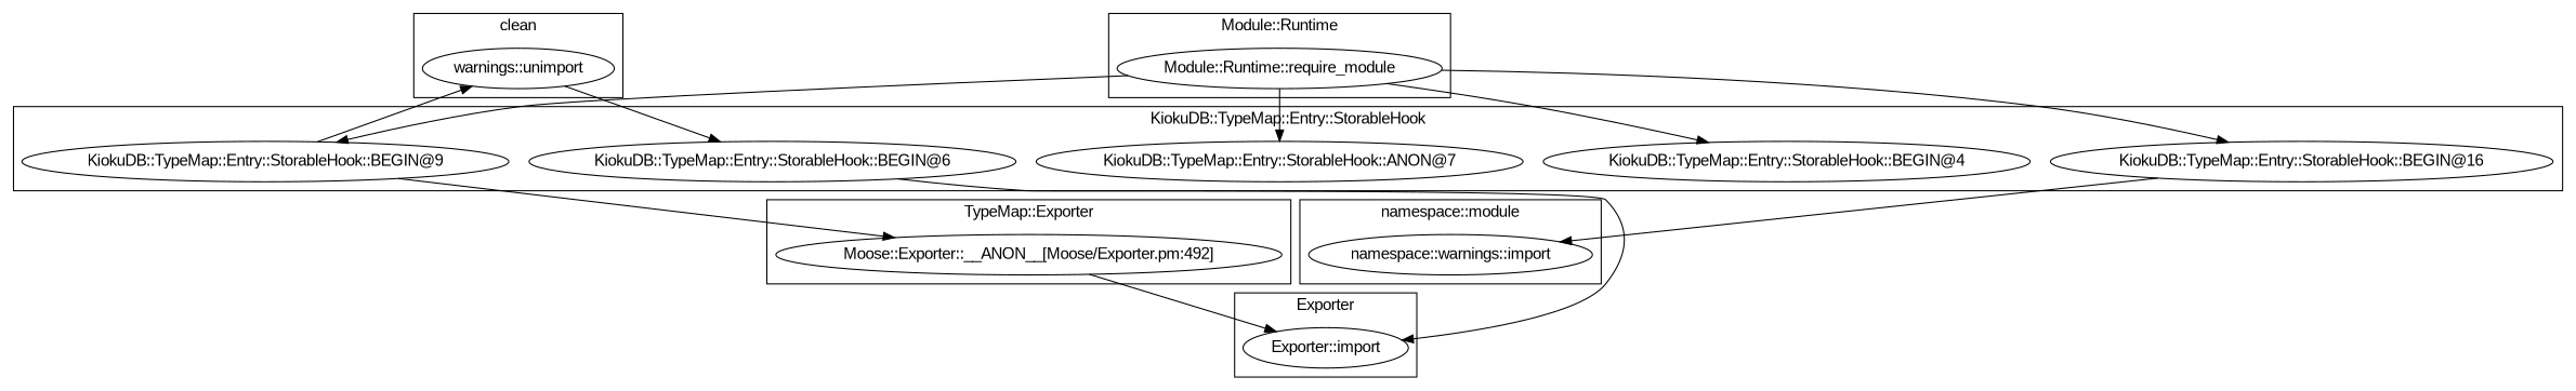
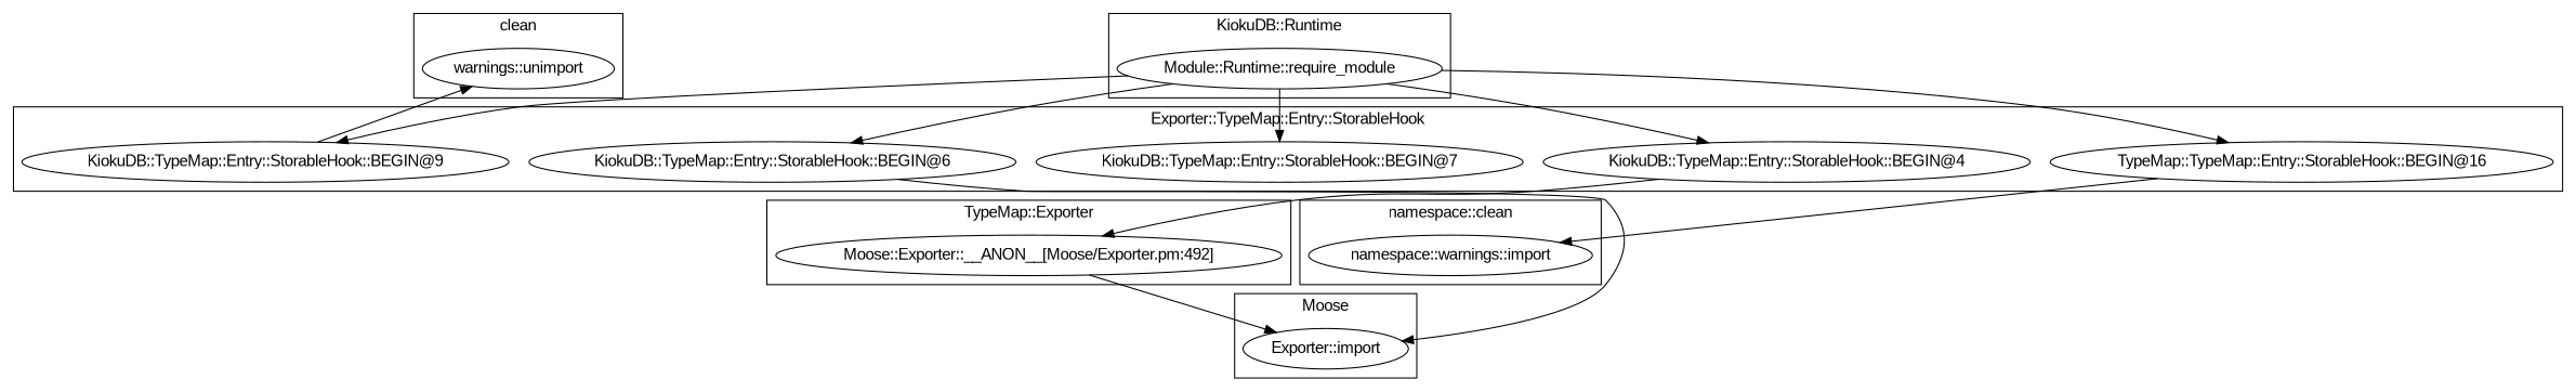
  digraph {
    fontname="Liberation Sans"
    node [fontname="Liberation Sans"]
    edge [fontname="Liberation Sans"]
    "warnings::unimport"
    n2 [label="namespace::warnings::import"]
    "Module::Runtime::require_module"
    "Exporter::import"
-   "KiokuDB::TypeMap::Entry::StorableHook::BEGIN@7" [label="KiokuDB::TypeMap::Entry::StorableHook::ANON@7"]
+   "KiokuDB::TypeMap::Entry::StorableHook::BEGIN@7"
    "KiokuDB::TypeMap::Entry::StorableHook::BEGIN@4"
-   "KiokuDB::TypeMap::Entry::StorableHook::BEGIN@16"
+   "KiokuDB::TypeMap::Entry::StorableHook::BEGIN@16" [label="TypeMap::TypeMap::Entry::StorableHook::BEGIN@16"]
    "KiokuDB::TypeMap::Entry::StorableHook::BEGIN@9"
    "KiokuDB::TypeMap::Entry::StorableHook::BEGIN@6"
    "Moose::Exporter::__ANON__[Moose/Exporter.pm:492]"
    subgraph cluster_1 {
      label=clean
      "warnings::unimport"
    }
    subgraph cluster_2 {
-     label="namespace::module"
+     label="namespace::clean"
      n2
    }
    subgraph cluster_3 {
-     label="Module::Runtime"
+     label="KiokuDB::Runtime"
      "Module::Runtime::require_module"
    }
    subgraph cluster_4 {
-     label=Exporter
+     label=Moose
      "Exporter::import"
    }
    subgraph cluster_5 {
-     label="KiokuDB::TypeMap::Entry::StorableHook"
+     label="Exporter::TypeMap::Entry::StorableHook"
      "KiokuDB::TypeMap::Entry::StorableHook::BEGIN@7"
      "KiokuDB::TypeMap::Entry::StorableHook::BEGIN@4"
      "KiokuDB::TypeMap::Entry::StorableHook::BEGIN@16"
      "KiokuDB::TypeMap::Entry::StorableHook::BEGIN@9"
      "KiokuDB::TypeMap::Entry::StorableHook::BEGIN@6"
    }
    subgraph cluster_6 {
      label="TypeMap::Exporter"
      "Moose::Exporter::__ANON__[Moose/Exporter.pm:492]"
    }
    "Module::Runtime::require_module" -> "KiokuDB::TypeMap::Entry::StorableHook::BEGIN@7"
    "Module::Runtime::require_module" -> "KiokuDB::TypeMap::Entry::StorableHook::BEGIN@4"
    "Module::Runtime::require_module" -> "KiokuDB::TypeMap::Entry::StorableHook::BEGIN@16"
    "Module::Runtime::require_module" -> "KiokuDB::TypeMap::Entry::StorableHook::BEGIN@9"
-   "warnings::unimport" -> "KiokuDB::TypeMap::Entry::StorableHook::BEGIN@6"
-   "KiokuDB::TypeMap::Entry::StorableHook::BEGIN@9" -> "Moose::Exporter::__ANON__[Moose/Exporter.pm:492]"
+   "Module::Runtime::require_module" -> "KiokuDB::TypeMap::Entry::StorableHook::BEGIN@6"
+   "KiokuDB::TypeMap::Entry::StorableHook::BEGIN@4" -> "Moose::Exporter::__ANON__[Moose/Exporter.pm:492]"
    "KiokuDB::TypeMap::Entry::StorableHook::BEGIN@16" -> n2
    "KiokuDB::TypeMap::Entry::StorableHook::BEGIN@9" -> "warnings::unimport"
    "KiokuDB::TypeMap::Entry::StorableHook::BEGIN@6" -> "Exporter::import"
    "Moose::Exporter::__ANON__[Moose/Exporter.pm:492]" -> "Exporter::import"
  }
